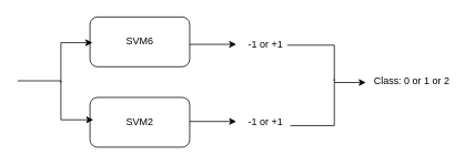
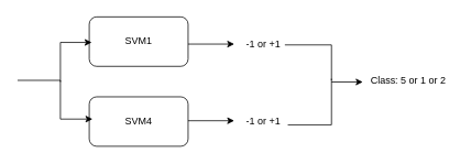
  <mxCell id="0" />
  <mxCell id="1" parent="0" />
- <mxCell id="2" value="SVM6" style="rounded=1;whiteSpace=wrap;html=1;" vertex="1" parent="1"><mxGeometry x="107" y="20" width="120" height="60" as="geometry" /></mxCell>
- <mxCell id="3" value="SVM2" style="rounded=1;whiteSpace=wrap;html=1;" vertex="1" parent="1"><mxGeometry x="107" y="117" width="120" height="60" as="geometry" /></mxCell>
+ <mxCell id="2" value="SVM1" style="rounded=1;whiteSpace=wrap;html=1;" vertex="1" parent="1"><mxGeometry x="107" y="20" width="120" height="60" as="geometry" /></mxCell>
+ <mxCell id="3" value="SVM4" style="rounded=1;whiteSpace=wrap;html=1;" vertex="1" parent="1"><mxGeometry x="107" y="117" width="120" height="60" as="geometry" /></mxCell>
  <mxCell id="4" value="" style="endArrow=classic;html=1;rounded=0;" edge="1" parent="1"><mxGeometry width="50" height="50" relative="1" as="geometry"><mxPoint x="227" y="53" as="sourcePoint" /><mxPoint x="283" y="53" as="targetPoint" /></mxGeometry></mxCell>
  <mxCell id="5" value="-1 or +1" style="text;html=1;align=center;verticalAlign=middle;resizable=0;points=[];autosize=1;strokeColor=none;fillColor=none;" vertex="1" parent="1"><mxGeometry x="288" y="41" width="60" height="26" as="geometry" /></mxCell>
  <mxCell id="6" value="" style="endArrow=classic;html=1;rounded=0;" edge="1" parent="1"><mxGeometry width="50" height="50" relative="1" as="geometry"><mxPoint x="227" y="146" as="sourcePoint" /><mxPoint x="283" y="146" as="targetPoint" /></mxGeometry></mxCell>
  <mxCell id="7" value="-1 or +1" style="text;html=1;align=center;verticalAlign=middle;resizable=0;points=[];autosize=1;strokeColor=none;fillColor=none;" vertex="1" parent="1"><mxGeometry x="288" y="134" width="60" height="26" as="geometry" /></mxCell>
  <mxCell id="8" value="" style="group" vertex="1" connectable="0" parent="1"><mxGeometry x="20" y="51" width="91" height="93" as="geometry" /></mxCell>
  <mxCell id="9" value="" style="endArrow=none;html=1;rounded=0;" edge="1" parent="8"><mxGeometry width="50" height="50" relative="1" as="geometry"><mxPoint y="46" as="sourcePoint" /><mxPoint x="52" y="46" as="targetPoint" /></mxGeometry></mxCell>
  <mxCell id="10" value="" style="endArrow=classic;html=1;rounded=0;entryX=0;entryY=0.5;entryDx=0;entryDy=0;" edge="1" parent="8"><mxGeometry width="50" height="50" relative="1" as="geometry"><mxPoint x="52" y="48" as="sourcePoint" /><mxPoint x="90" as="targetPoint" /><Array as="points"><mxPoint x="52" /></Array></mxGeometry></mxCell>
  <mxCell id="11" value="" style="endArrow=classic;html=1;rounded=0;entryX=0;entryY=0.5;entryDx=0;entryDy=0;" edge="1" parent="8"><mxGeometry width="50" height="50" relative="1" as="geometry"><mxPoint x="52" y="46" as="sourcePoint" /><mxPoint x="91" y="93" as="targetPoint" /><Array as="points"><mxPoint x="52" y="93" /></Array></mxGeometry></mxCell>
  <mxCell id="12" value="" style="endArrow=none;html=1;rounded=0;exitX=0.94;exitY=0.5;exitDx=0;exitDy=0;exitPerimeter=0;" edge="1" parent="1" source="5"><mxGeometry width="50" height="50" relative="1" as="geometry"><mxPoint x="348" y="56" as="sourcePoint" /><mxPoint x="401" y="97" as="targetPoint" /><Array as="points"><mxPoint x="401" y="54" /></Array></mxGeometry></mxCell>
  <mxCell id="13" value="" style="endArrow=none;html=1;rounded=0;" edge="1" parent="1"><mxGeometry width="50" height="50" relative="1" as="geometry"><mxPoint x="348" y="151" as="sourcePoint" /><mxPoint x="401" y="95" as="targetPoint" /><Array as="points"><mxPoint x="401" y="151" /></Array></mxGeometry></mxCell>
  <mxCell id="14" value="" style="endArrow=classic;html=1;rounded=0;" edge="1" parent="1"><mxGeometry width="50" height="50" relative="1" as="geometry"><mxPoint x="401" y="99" as="sourcePoint" /><mxPoint x="439" y="99" as="targetPoint" /></mxGeometry></mxCell>
- <mxCell id="15" value="Class: 0 or 1 or 2" style="text;html=1;align=center;verticalAlign=middle;resizable=0;points=[];autosize=1;strokeColor=none;fillColor=none;" vertex="1" parent="1"><mxGeometry x="439" y="85" width="109" height="26" as="geometry" /></mxCell>
+ <mxCell id="15" value="Class: 5 or 1 or 2" style="text;html=1;align=center;verticalAlign=middle;resizable=0;points=[];autosize=1;strokeColor=none;fillColor=none;" vertex="1" parent="1"><mxGeometry x="439" y="85" width="109" height="26" as="geometry" /></mxCell>
